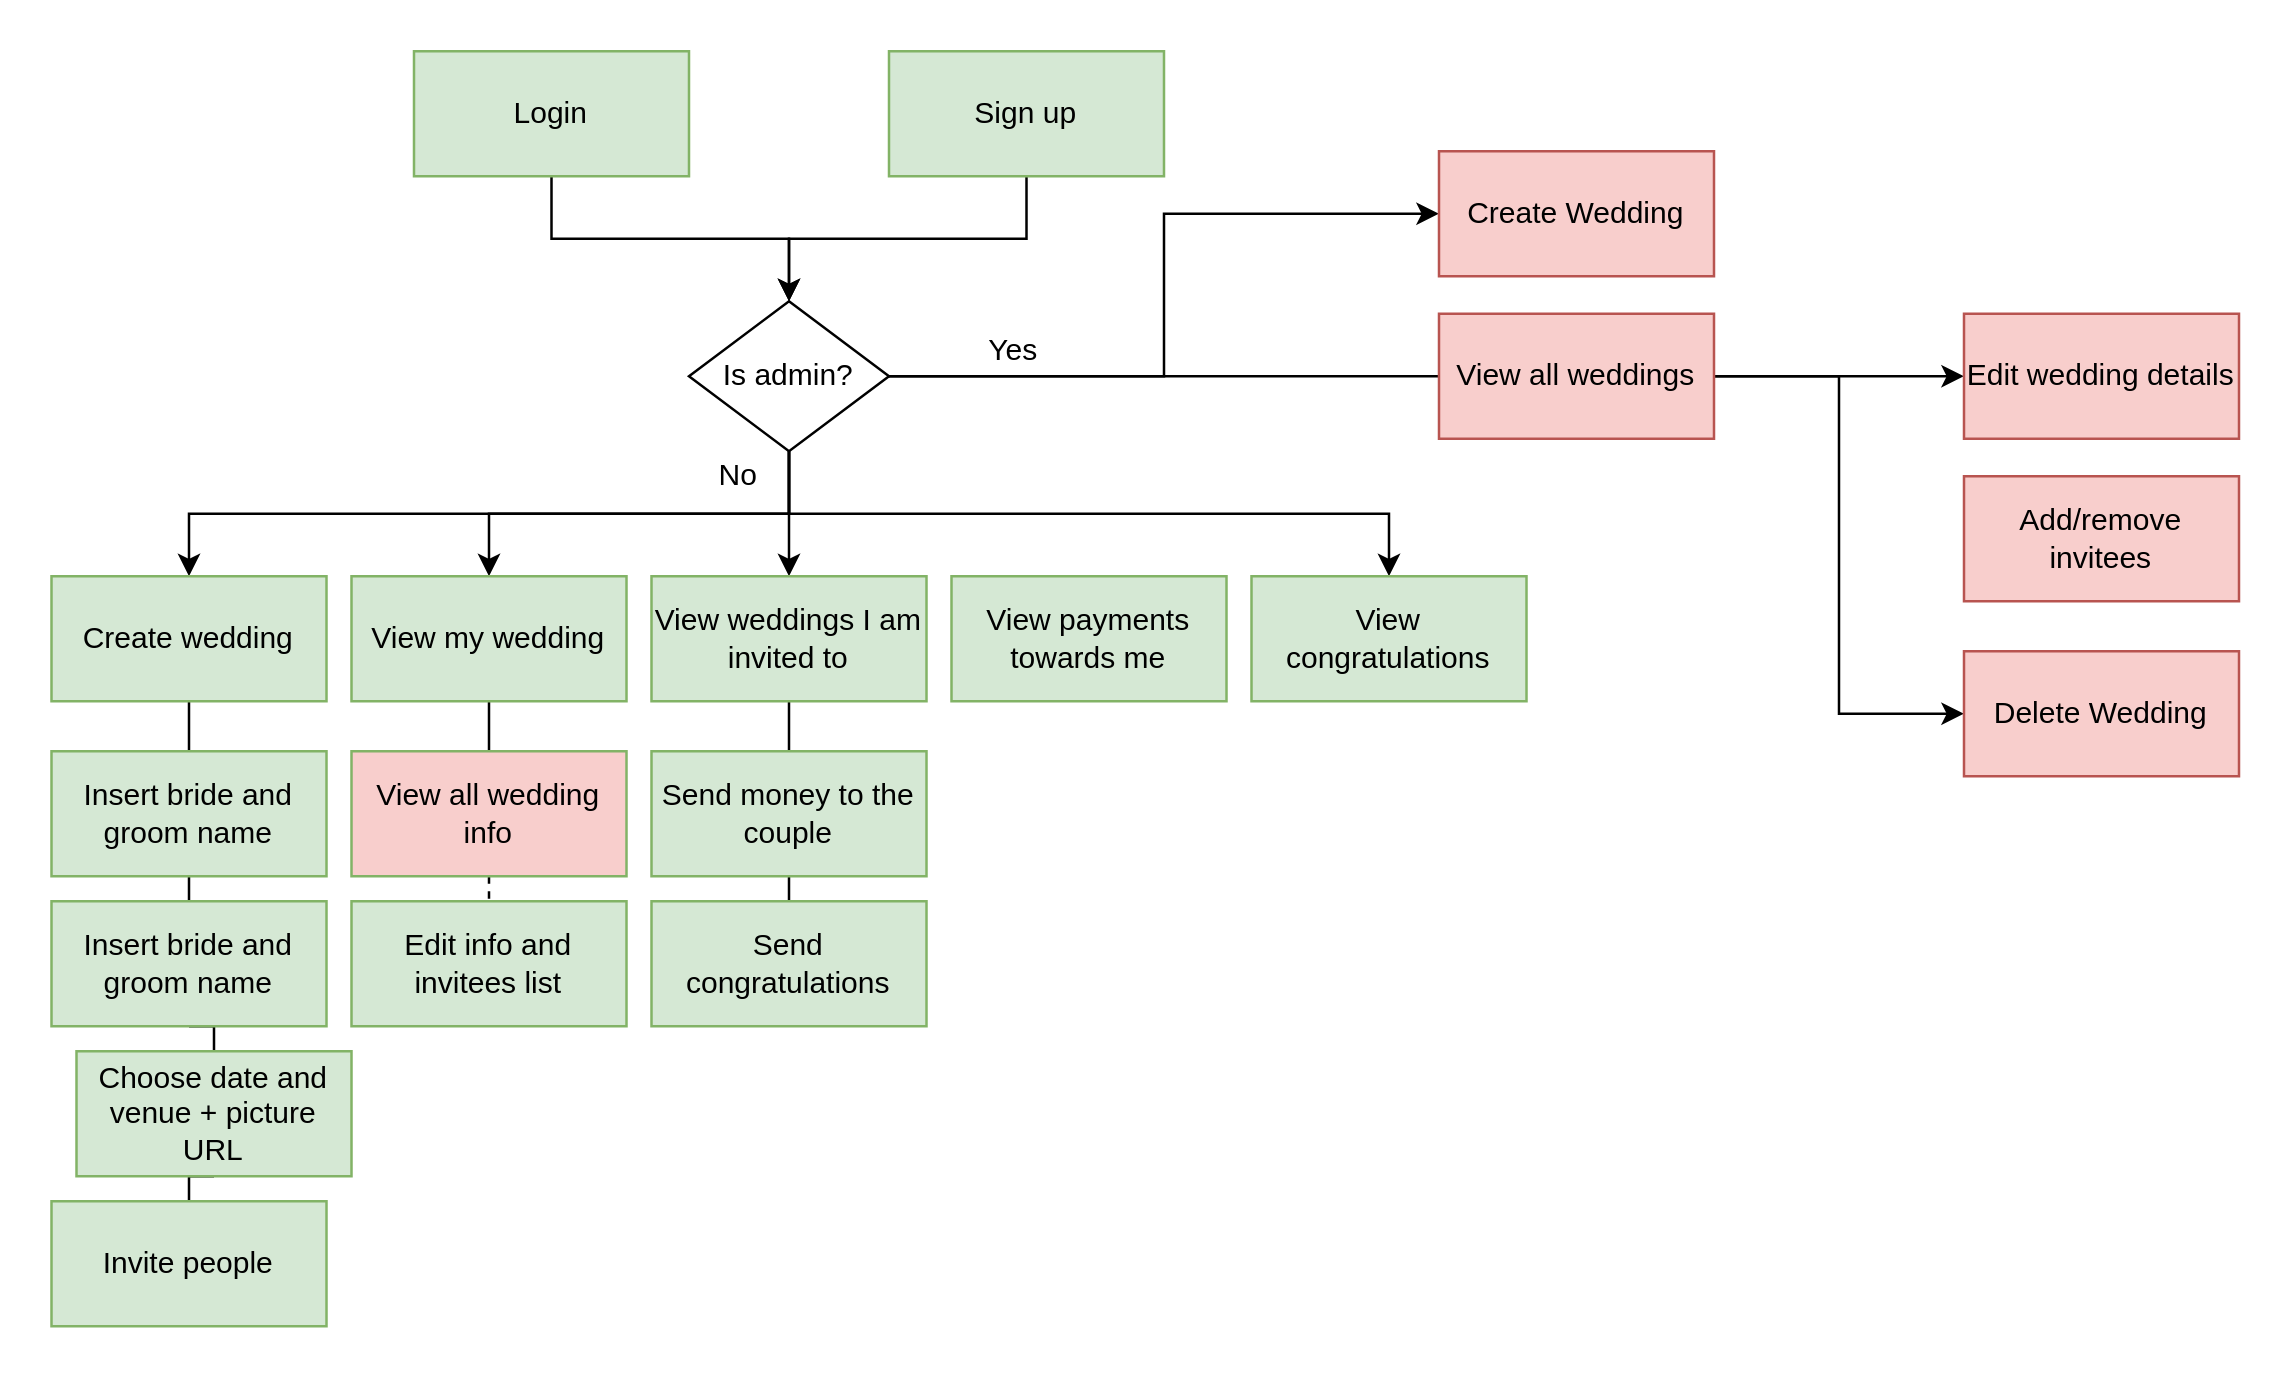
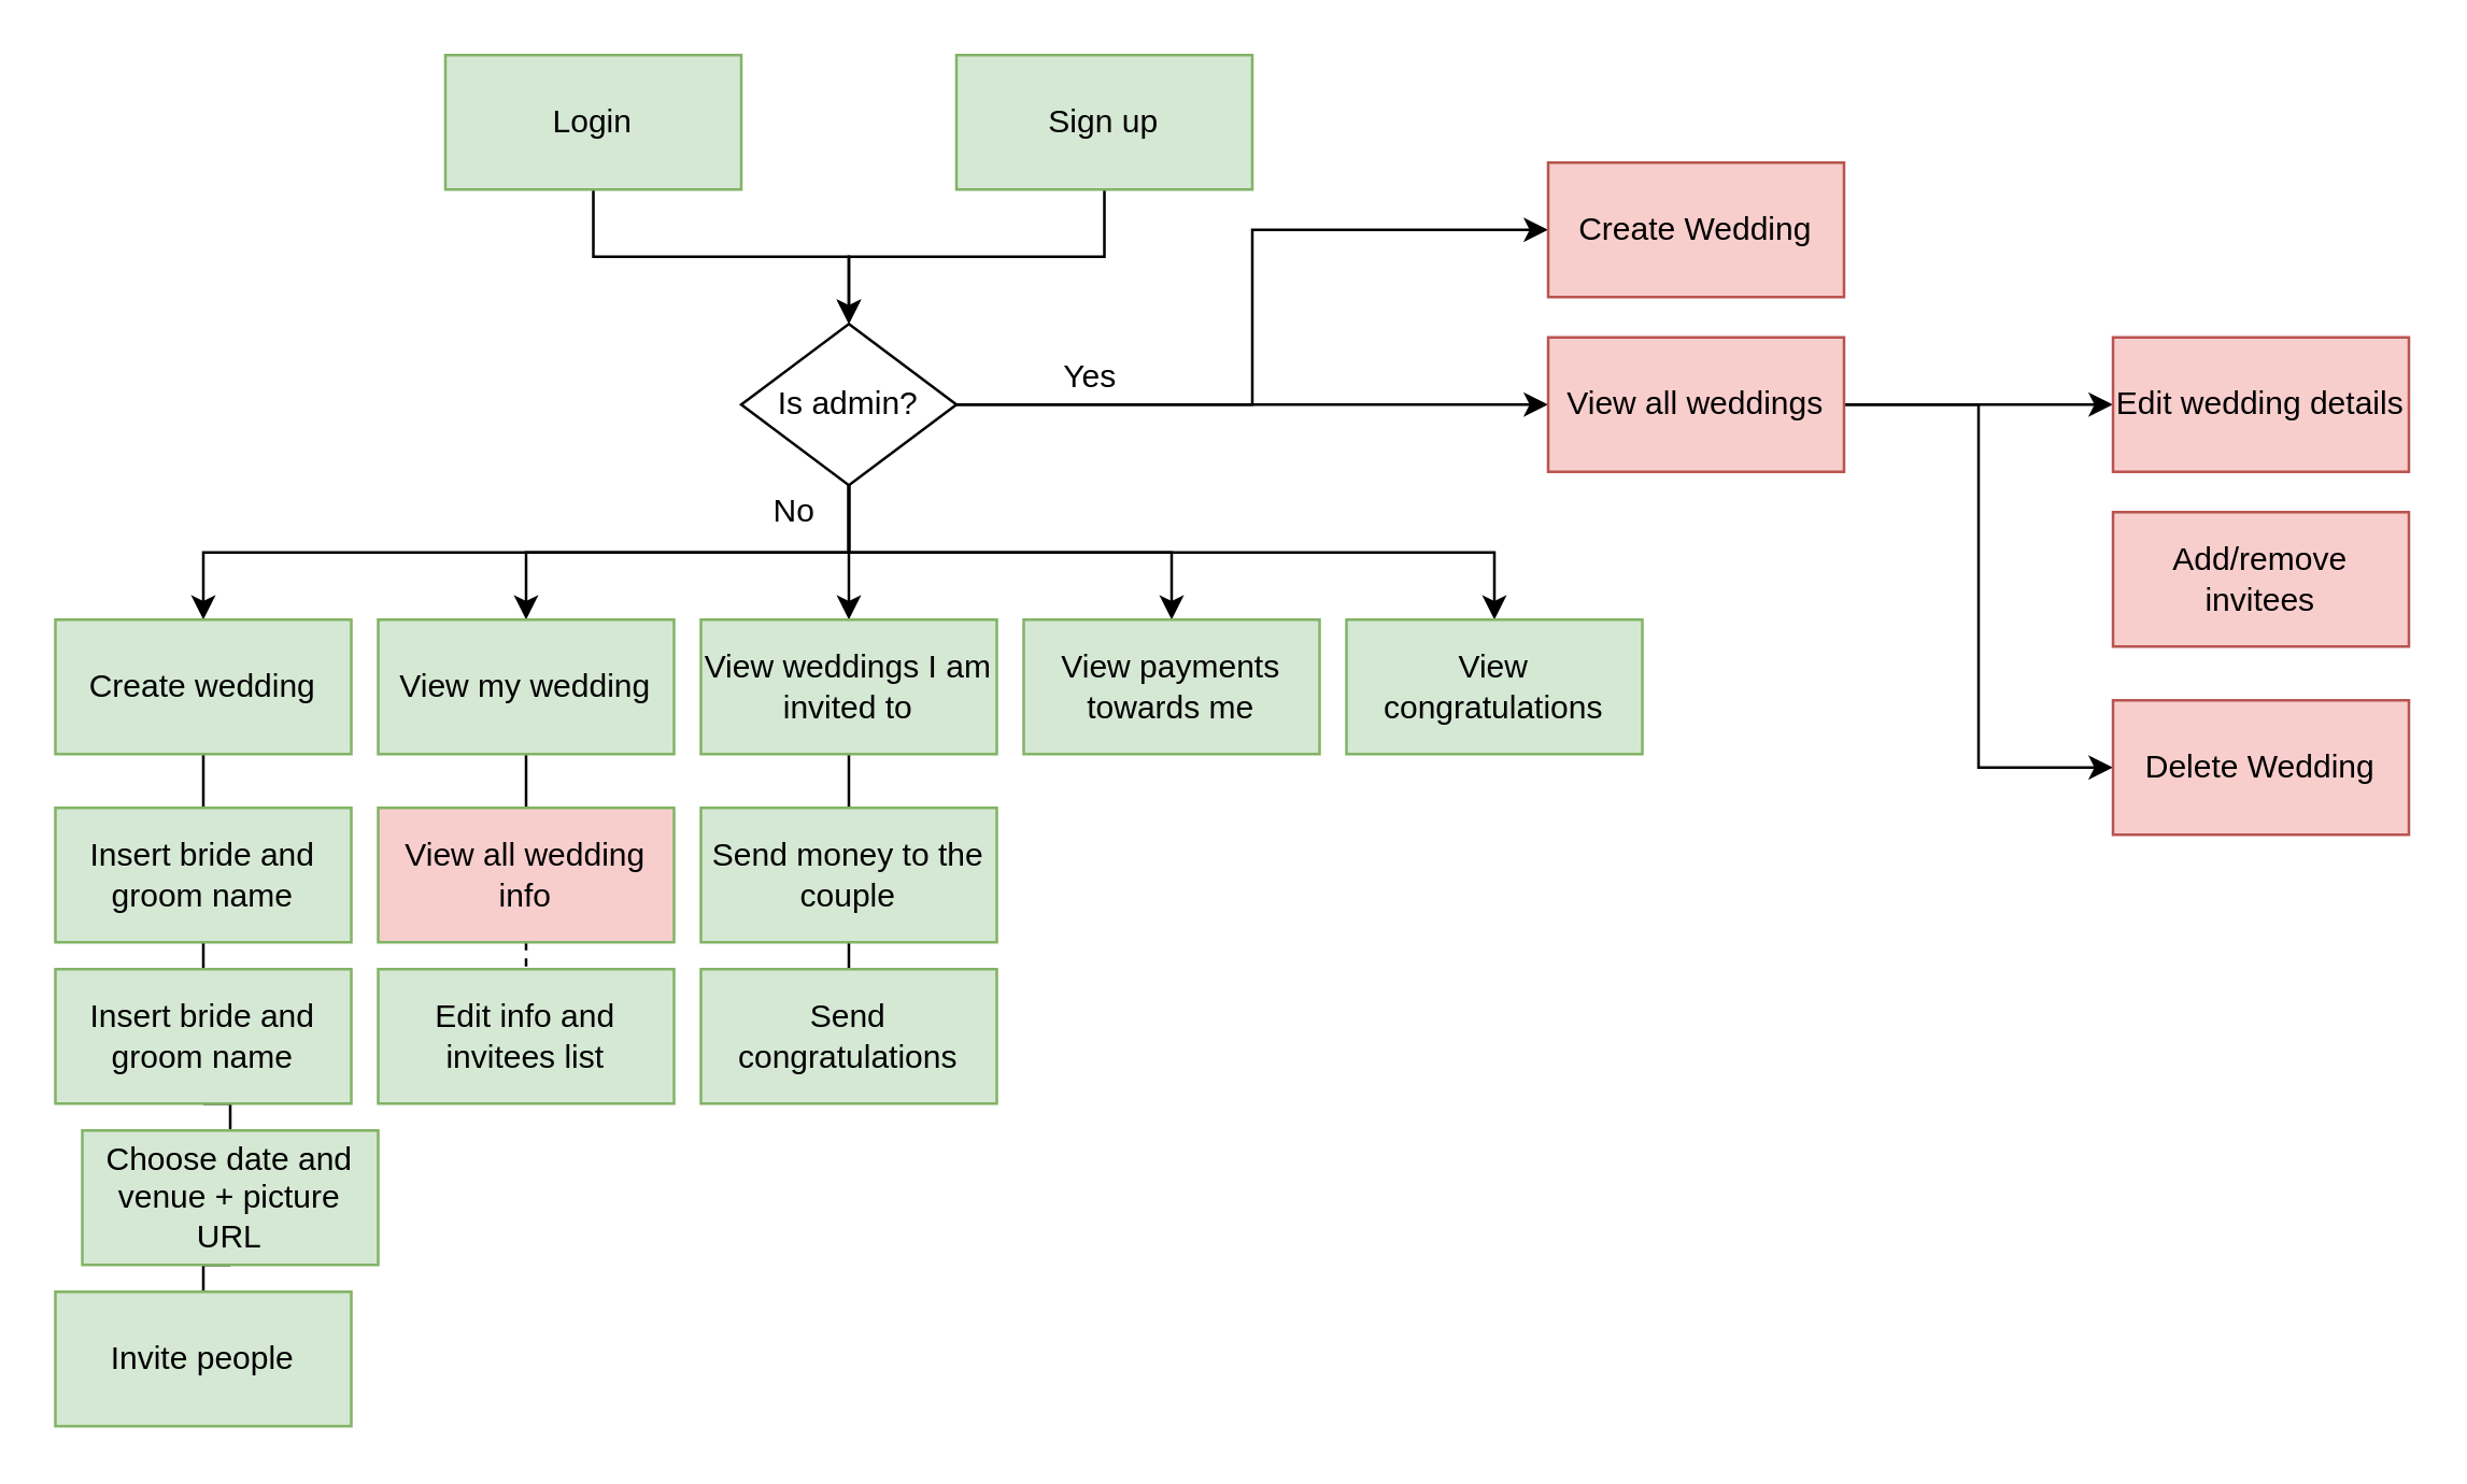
  <mxCell id="0" />
  <mxCell id="1" parent="0" />
  <mxCell id="2" style="edgeStyle=orthogonalEdgeStyle;rounded=0;orthogonalLoop=1;jettySize=auto;html=1;exitX=0.5;exitY=1;exitDx=0;exitDy=0;entryX=0.5;entryY=0;entryDx=0;entryDy=0;" parent="1" source="3" target="13" edge="1"><mxGeometry relative="1" as="geometry" /></mxCell>
  <mxCell id="3" value="Login" style="rounded=0;whiteSpace=wrap;html=1;fillColor=#d5e8d4;strokeColor=#82b366;" parent="1" vertex="1"><mxGeometry x="165" y="20" width="110" height="50" as="geometry" /></mxCell>
  <mxCell id="4" style="edgeStyle=orthogonalEdgeStyle;rounded=0;orthogonalLoop=1;jettySize=auto;html=1;exitX=0.5;exitY=1;exitDx=0;exitDy=0;entryX=0.5;entryY=0;entryDx=0;entryDy=0;" parent="1" source="5" target="13" edge="1"><mxGeometry relative="1" as="geometry" /></mxCell>
  <mxCell id="5" value="Sign up" style="rounded=0;whiteSpace=wrap;html=1;fillColor=#d5e8d4;strokeColor=#82b366;" parent="1" vertex="1"><mxGeometry x="355" y="20" width="110" height="50" as="geometry" /></mxCell>
- <mxCell id="6" style="edgeStyle=orthogonalEdgeStyle;rounded=0;orthogonalLoop=1;jettySize=auto;html=1;exitX=1;exitY=0.5;exitDx=0;exitDy=0;entryX=0;entryY=0.5;entryDx=0;entryDy=0;endArrow=none;" parent="1" source="13" target="16" edge="1"><mxGeometry relative="1" as="geometry" /></mxCell>
+ <mxCell id="6" style="edgeStyle=orthogonalEdgeStyle;rounded=0;orthogonalLoop=1;jettySize=auto;html=1;exitX=1;exitY=0.5;exitDx=0;exitDy=0;entryX=0;entryY=0.5;entryDx=0;entryDy=0;" parent="1" source="13" target="16" edge="1"><mxGeometry relative="1" as="geometry" /></mxCell>
  <mxCell id="7" style="edgeStyle=orthogonalEdgeStyle;rounded=0;orthogonalLoop=1;jettySize=auto;html=1;exitX=0.5;exitY=1;exitDx=0;exitDy=0;entryX=0.5;entryY=0;entryDx=0;entryDy=0;" parent="1" source="13" target="28" edge="1"><mxGeometry relative="1" as="geometry" /></mxCell>
  <mxCell id="8" style="edgeStyle=orthogonalEdgeStyle;rounded=0;orthogonalLoop=1;jettySize=auto;html=1;exitX=0.5;exitY=1;exitDx=0;exitDy=0;entryX=0.5;entryY=0;entryDx=0;entryDy=0;" parent="1" source="13" target="21" edge="1"><mxGeometry relative="1" as="geometry" /></mxCell>
  <mxCell id="9" style="edgeStyle=orthogonalEdgeStyle;rounded=0;orthogonalLoop=1;jettySize=auto;html=1;exitX=0.5;exitY=1;exitDx=0;exitDy=0;entryX=0.5;entryY=0;entryDx=0;entryDy=0;" parent="1" source="13" target="23" edge="1"><mxGeometry relative="1" as="geometry" /></mxCell>
+ <mxCell id="10" style="edgeStyle=orthogonalEdgeStyle;rounded=0;orthogonalLoop=1;jettySize=auto;html=1;exitX=0.5;exitY=1;exitDx=0;exitDy=0;entryX=0.5;entryY=0;entryDx=0;entryDy=0;" parent="1" source="13" target="25" edge="1"><mxGeometry relative="1" as="geometry" /></mxCell>
  <mxCell id="11" style="edgeStyle=orthogonalEdgeStyle;rounded=0;orthogonalLoop=1;jettySize=auto;html=1;exitX=0.5;exitY=1;exitDx=0;exitDy=0;entryX=0.5;entryY=0;entryDx=0;entryDy=0;" parent="1" source="13" target="26" edge="1"><mxGeometry relative="1" as="geometry" /></mxCell>
  <mxCell id="12" style="edgeStyle=orthogonalEdgeStyle;rounded=0;orthogonalLoop=1;jettySize=auto;html=1;exitX=1;exitY=0.5;exitDx=0;exitDy=0;entryX=0;entryY=0.5;entryDx=0;entryDy=0;" parent="1" source="13" target="29" edge="1"><mxGeometry relative="1" as="geometry" /></mxCell>
  <mxCell id="13" value="Is admin?" style="rhombus;whiteSpace=wrap;html=1;" parent="1" vertex="1"><mxGeometry x="275" y="120" width="80" height="60" as="geometry" /></mxCell>
  <mxCell id="14" style="edgeStyle=orthogonalEdgeStyle;rounded=0;orthogonalLoop=1;jettySize=auto;html=1;exitX=1;exitY=0.5;exitDx=0;exitDy=0;entryX=0;entryY=0.5;entryDx=0;entryDy=0;" parent="1" source="16" target="17" edge="1"><mxGeometry relative="1" as="geometry" /></mxCell>
  <mxCell id="15" style="edgeStyle=orthogonalEdgeStyle;rounded=0;orthogonalLoop=1;jettySize=auto;html=1;exitX=1;exitY=0.5;exitDx=0;exitDy=0;entryX=0;entryY=0.5;entryDx=0;entryDy=0;" parent="1" source="16" target="19" edge="1"><mxGeometry relative="1" as="geometry" /></mxCell>
  <mxCell id="16" value="View all weddings" style="rounded=0;whiteSpace=wrap;html=1;fillColor=#f8cecc;strokeColor=#b85450;" parent="1" vertex="1"><mxGeometry x="575" y="125" width="110" height="50" as="geometry" /></mxCell>
  <mxCell id="17" value="Edit wedding details" style="rounded=0;whiteSpace=wrap;html=1;fillColor=#f8cecc;strokeColor=#b85450;" parent="1" vertex="1"><mxGeometry x="785" y="125" width="110" height="50" as="geometry" /></mxCell>
  <mxCell id="18" value="Add/remove invitees" style="rounded=0;whiteSpace=wrap;html=1;fillColor=#f8cecc;strokeColor=#b85450;" parent="1" vertex="1"><mxGeometry x="785" y="190" width="110" height="50" as="geometry" /></mxCell>
  <mxCell id="19" value="Delete Wedding" style="rounded=0;whiteSpace=wrap;html=1;fillColor=#f8cecc;strokeColor=#b85450;" parent="1" vertex="1"><mxGeometry x="785" y="260" width="110" height="50" as="geometry" /></mxCell>
  <mxCell id="20" style="edgeStyle=orthogonalEdgeStyle;rounded=0;orthogonalLoop=1;jettySize=auto;html=1;exitX=0.5;exitY=1;exitDx=0;exitDy=0;entryX=0.5;entryY=0;entryDx=0;entryDy=0;endArrow=none;endFill=0;" parent="1" source="21" target="38" edge="1"><mxGeometry relative="1" as="geometry" /></mxCell>
  <mxCell id="21" value="View my wedding" style="rounded=0;whiteSpace=wrap;html=1;fillColor=#d5e8d4;strokeColor=#82b366;" parent="1" vertex="1"><mxGeometry x="140" y="230" width="110" height="50" as="geometry" /></mxCell>
  <mxCell id="22" style="edgeStyle=orthogonalEdgeStyle;rounded=0;orthogonalLoop=1;jettySize=auto;html=1;exitX=0.5;exitY=1;exitDx=0;exitDy=0;entryX=0.5;entryY=0;entryDx=0;entryDy=0;endArrow=none;endFill=0;" parent="1" source="23" target="41" edge="1"><mxGeometry relative="1" as="geometry" /></mxCell>
  <mxCell id="23" value="View weddings I am invited to" style="rounded=0;whiteSpace=wrap;html=1;fillColor=#d5e8d4;strokeColor=#82b366;" parent="1" vertex="1"><mxGeometry x="260" y="230" width="110" height="50" as="geometry" /></mxCell>
  <mxCell id="24" value="Yes" style="text;html=1;strokeColor=none;fillColor=none;align=center;verticalAlign=middle;whiteSpace=wrap;rounded=0;" parent="1" vertex="1"><mxGeometry x="385" y="130" width="40" height="20" as="geometry" /></mxCell>
  <mxCell id="25" value="View payments towards me" style="rounded=0;whiteSpace=wrap;html=1;fillColor=#d5e8d4;strokeColor=#82b366;" parent="1" vertex="1"><mxGeometry x="380" y="230" width="110" height="50" as="geometry" /></mxCell>
  <mxCell id="26" value="View congratulations" style="rounded=0;whiteSpace=wrap;html=1;fillColor=#d5e8d4;strokeColor=#82b366;" parent="1" vertex="1"><mxGeometry x="500" y="230" width="110" height="50" as="geometry" /></mxCell>
  <mxCell id="27" style="edgeStyle=orthogonalEdgeStyle;rounded=0;orthogonalLoop=1;jettySize=auto;html=1;exitX=0.5;exitY=1;exitDx=0;exitDy=0;entryX=0.5;entryY=0;entryDx=0;entryDy=0;endArrow=none;endFill=0;" parent="1" source="28" target="31" edge="1"><mxGeometry relative="1" as="geometry" /></mxCell>
  <mxCell id="28" value="Create wedding" style="rounded=0;whiteSpace=wrap;html=1;fillColor=#d5e8d4;strokeColor=#82b366;" parent="1" vertex="1"><mxGeometry x="20" y="230" width="110" height="50" as="geometry" /></mxCell>
  <mxCell id="29" value="Create Wedding" style="rounded=0;whiteSpace=wrap;html=1;fillColor=#f8cecc;strokeColor=#b85450;" parent="1" vertex="1"><mxGeometry x="575" y="60" width="110" height="50" as="geometry" /></mxCell>
  <mxCell id="30" style="edgeStyle=orthogonalEdgeStyle;rounded=0;orthogonalLoop=1;jettySize=auto;html=1;exitX=0.5;exitY=1;exitDx=0;exitDy=0;entryX=0.5;entryY=0;entryDx=0;entryDy=0;endArrow=none;endFill=0;" parent="1" source="31" target="33" edge="1"><mxGeometry relative="1" as="geometry" /></mxCell>
  <mxCell id="31" value="Insert bride and groom name" style="rounded=0;whiteSpace=wrap;html=1;fillColor=#d5e8d4;strokeColor=#82b366;" parent="1" vertex="1"><mxGeometry x="20" y="300" width="110" height="50" as="geometry" /></mxCell>
  <mxCell id="32" style="edgeStyle=orthogonalEdgeStyle;rounded=0;orthogonalLoop=1;jettySize=auto;html=1;exitX=0.5;exitY=1;exitDx=0;exitDy=0;entryX=0.5;entryY=0;entryDx=0;entryDy=0;endArrow=none;endFill=0;" parent="1" source="33" target="35" edge="1"><mxGeometry relative="1" as="geometry" /></mxCell>
  <mxCell id="33" value="Insert bride and groom name" style="rounded=0;whiteSpace=wrap;html=1;fillColor=#d5e8d4;strokeColor=#82b366;" parent="1" vertex="1"><mxGeometry x="20" y="360" width="110" height="50" as="geometry" /></mxCell>
  <mxCell id="34" style="edgeStyle=orthogonalEdgeStyle;rounded=0;orthogonalLoop=1;jettySize=auto;html=1;exitX=0.5;exitY=1;exitDx=0;exitDy=0;entryX=0.5;entryY=0;entryDx=0;entryDy=0;endArrow=none;endFill=0;" parent="1" source="35" target="36" edge="1"><mxGeometry relative="1" as="geometry" /></mxCell>
  <mxCell id="35" value="Choose date and venue + picture URL" style="rounded=0;whiteSpace=wrap;html=1;fillColor=#d5e8d4;strokeColor=#82b366;" parent="1" vertex="1"><mxGeometry x="30" y="420" width="110" height="50" as="geometry" /></mxCell>
  <mxCell id="36" value="Invite people" style="rounded=0;whiteSpace=wrap;html=1;fillColor=#d5e8d4;strokeColor=#82b366;" parent="1" vertex="1"><mxGeometry x="20" y="480" width="110" height="50" as="geometry" /></mxCell>
  <mxCell id="37" style="edgeStyle=orthogonalEdgeStyle;rounded=0;orthogonalLoop=1;jettySize=auto;html=1;exitX=0.5;exitY=1;exitDx=0;exitDy=0;entryX=0.5;entryY=0;entryDx=0;entryDy=0;endArrow=none;endFill=0;dashed=1;" parent="1" source="38" target="39" edge="1"><mxGeometry relative="1" as="geometry" /></mxCell>
  <mxCell id="38" value="View all wedding info" style="rounded=0;whiteSpace=wrap;html=1;fillColor=#f8cecc;strokeColor=#82b366;" parent="1" vertex="1"><mxGeometry x="140" y="300" width="110" height="50" as="geometry" /></mxCell>
  <mxCell id="39" value="Edit info and invitees list" style="rounded=0;whiteSpace=wrap;html=1;fillColor=#d5e8d4;strokeColor=#82b366;" parent="1" vertex="1"><mxGeometry x="140" y="360" width="110" height="50" as="geometry" /></mxCell>
  <mxCell id="40" style="edgeStyle=orthogonalEdgeStyle;rounded=0;orthogonalLoop=1;jettySize=auto;html=1;exitX=0.5;exitY=1;exitDx=0;exitDy=0;entryX=0.5;entryY=0;entryDx=0;entryDy=0;endArrow=none;endFill=0;" parent="1" source="41" target="42" edge="1"><mxGeometry relative="1" as="geometry" /></mxCell>
  <mxCell id="41" value="Send money to the couple" style="rounded=0;whiteSpace=wrap;html=1;fillColor=#d5e8d4;strokeColor=#82b366;" parent="1" vertex="1"><mxGeometry x="260" y="300" width="110" height="50" as="geometry" /></mxCell>
  <mxCell id="42" value="Send congratulations" style="rounded=0;whiteSpace=wrap;html=1;fillColor=#d5e8d4;strokeColor=#82b366;" parent="1" vertex="1"><mxGeometry x="260" y="360" width="110" height="50" as="geometry" /></mxCell>
  <mxCell id="43" value="No" style="text;html=1;strokeColor=none;fillColor=none;align=center;verticalAlign=middle;whiteSpace=wrap;rounded=0;" parent="1" vertex="1"><mxGeometry x="275" y="180" width="40" height="20" as="geometry" /></mxCell>
